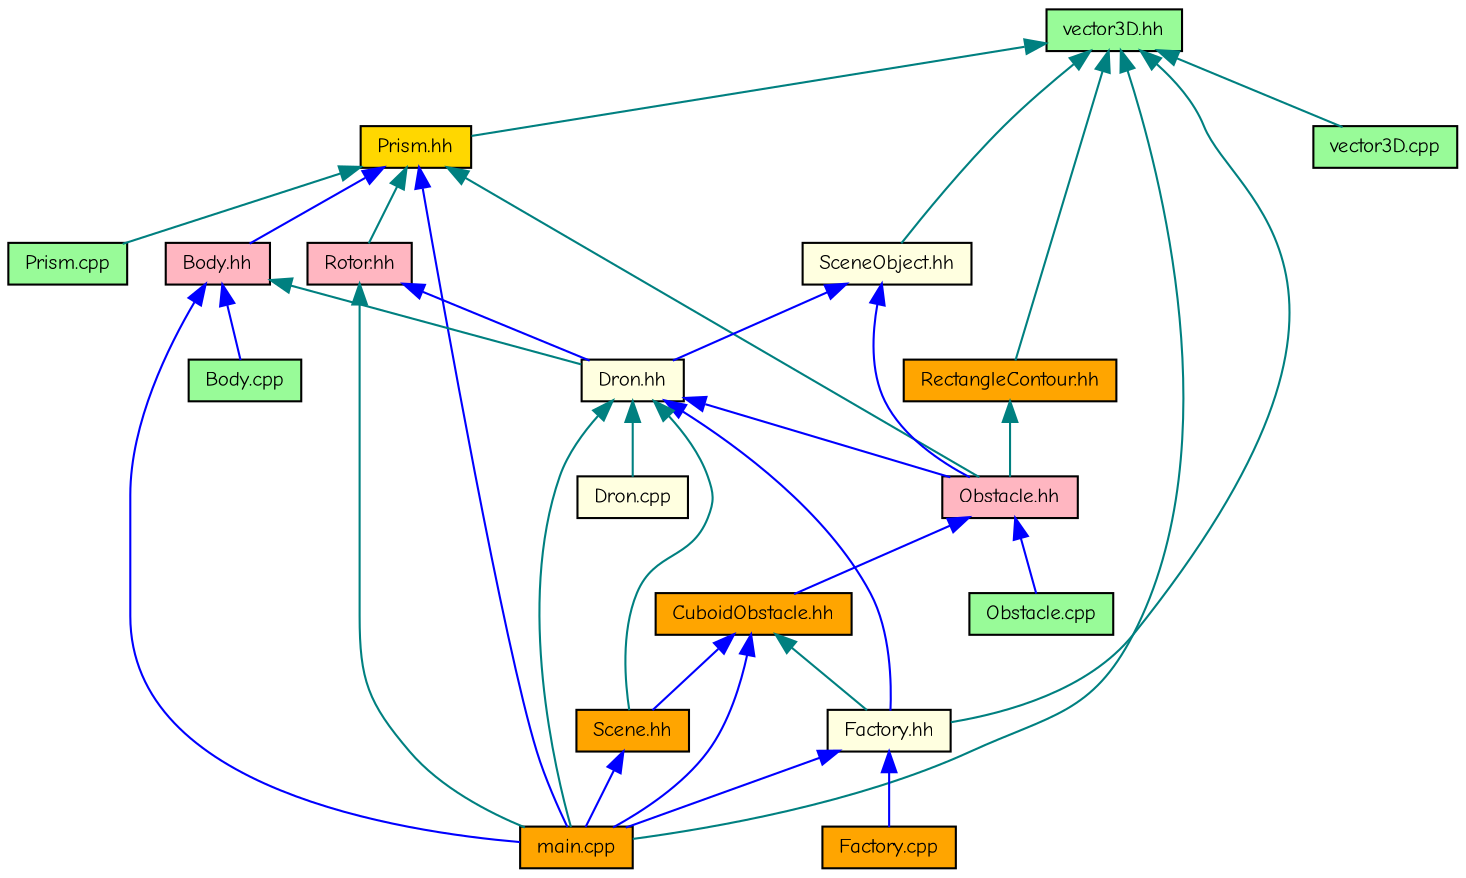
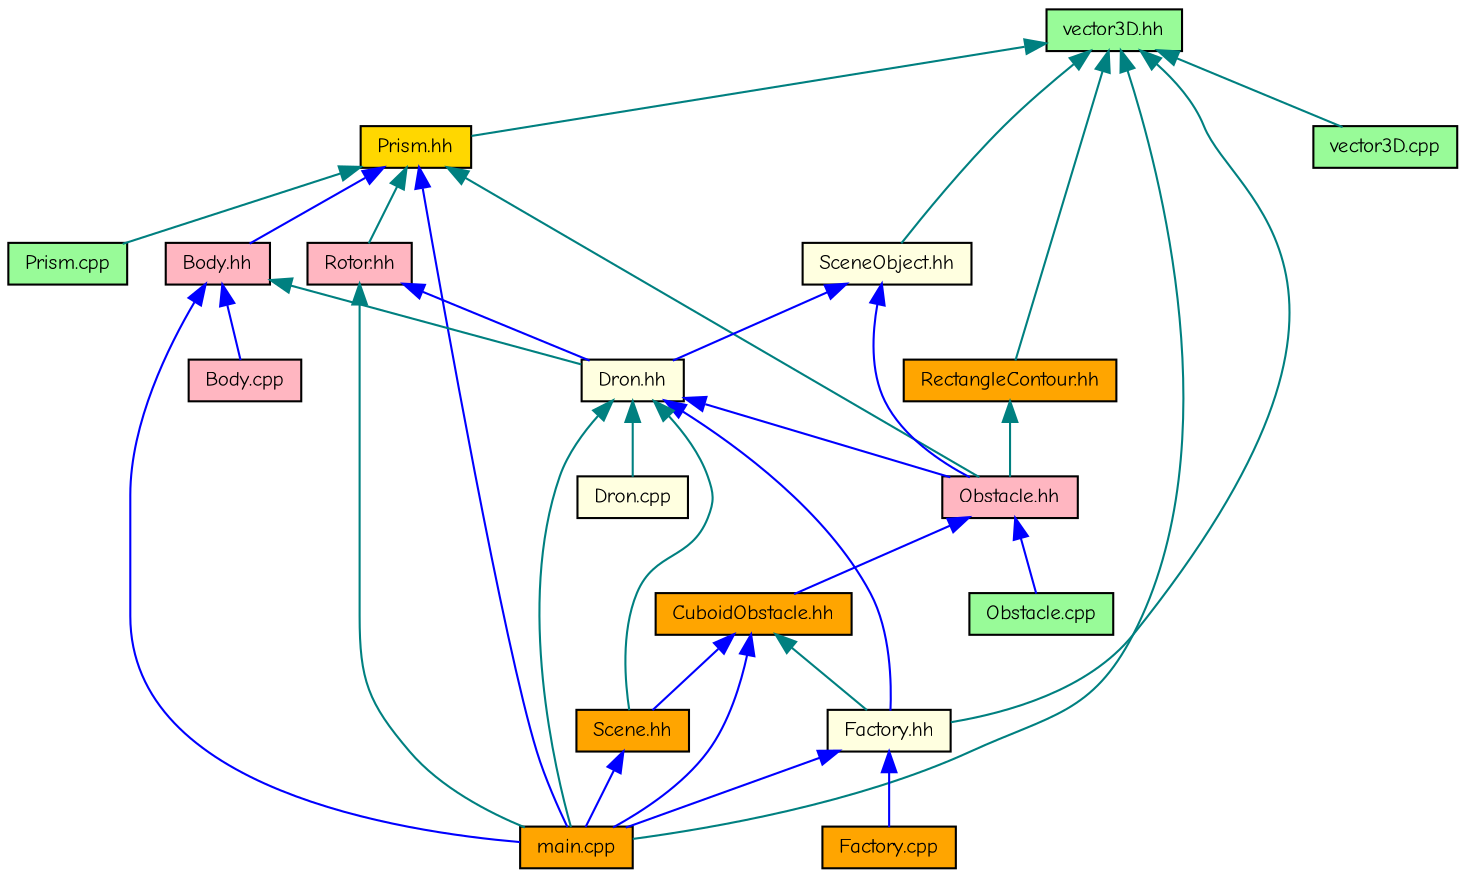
  digraph {
    fontname="Comic Neue"
    node [color=black fillcolor=palegreen fontname="Comic Neue" fontsize=10 shape=record style=filled]
    edge [color=teal dir=back fontname="Comic Neue" fontsize=10 labelfontname=Helvetica labelfontsize=10 style=solid]
    n1 [fontcolor=black height=0.2 label="vector3D.hh" width=0.4]
    n2 [fillcolor=gold height=0.2 label="Prism.hh" width=0.4]
    n3 [fillcolor=lightyellow height=0.2 label="Factory.hh" width=0.4]
    n4 [fillcolor=orange height=0.2 label="main.cpp" width=0.4]
    n5 [fillcolor=orange height=0.2 label="RectangleContour.hh" width=0.4]
    n6 [fillcolor=lightyellow height=0.2 label="SceneObject.hh" width=0.4]
    n7 [height=0.2 label="vector3D.cpp" width=0.4]
    n8 [fillcolor=lightpink height=0.2 label="Body.hh" width=0.4]
    n9 [fillcolor=lightpink height=0.2 label="Obstacle.hh" width=0.4]
    n10 [fillcolor=lightpink height=0.2 label="Rotor.hh" width=0.4]
    n11 [height=0.2 label="Prism.cpp" width=0.4]
    n12 [fillcolor=orange height=0.2 label="Factory.cpp" width=0.4]
    n13 [fillcolor=lightyellow height=0.2 label="Dron.hh" width=0.4]
-   n14 [height=0.2 label="Body.cpp" width=0.4]
+   n14 [fillcolor=lightpink height=0.2 label="Body.cpp" width=0.4]
    n15 [fillcolor=orange height=0.2 label="CuboidObstacle.hh" width=0.4]
    n16 [height=0.2 label="Obstacle.cpp" width=0.4]
    n17 [fillcolor=orange height=0.2 label="Scene.hh" width=0.4]
    n18 [fillcolor=lightyellow height=0.2 label="Dron.cpp" width=0.4]
    n1 -> n2
    n1 -> n3
    n1 -> n4
    n1 -> n5
    n1 -> n6
    n1 -> n7
    n2 -> n4 [color=blue]
    n2 -> n8 [color=blue]
    n2 -> n9
    n2 -> n10
    n2 -> n11
    n3 -> n4 [color=blue]
    n3 -> n12 [color=blue]
    n5 -> n9
    n6 -> n9 [color=blue]
    n6 -> n13 [color=blue]
    n8 -> n4 [color=blue]
    n8 -> n13
    n8 -> n14 [color=blue]
    n9 -> n15 [color=blue]
    n9 -> n16 [color=blue]
    n10 -> n4
    n10 -> n13 [color=blue]
    n13 -> n3 [color=blue]
    n13 -> n4
    n13 -> n9 [color=blue]
    n13 -> n17
    n13 -> n18
    n15 -> n3
    n15 -> n4 [color=blue]
    n15 -> n17 [color=blue]
    n17 -> n4 [color=blue]
  }
